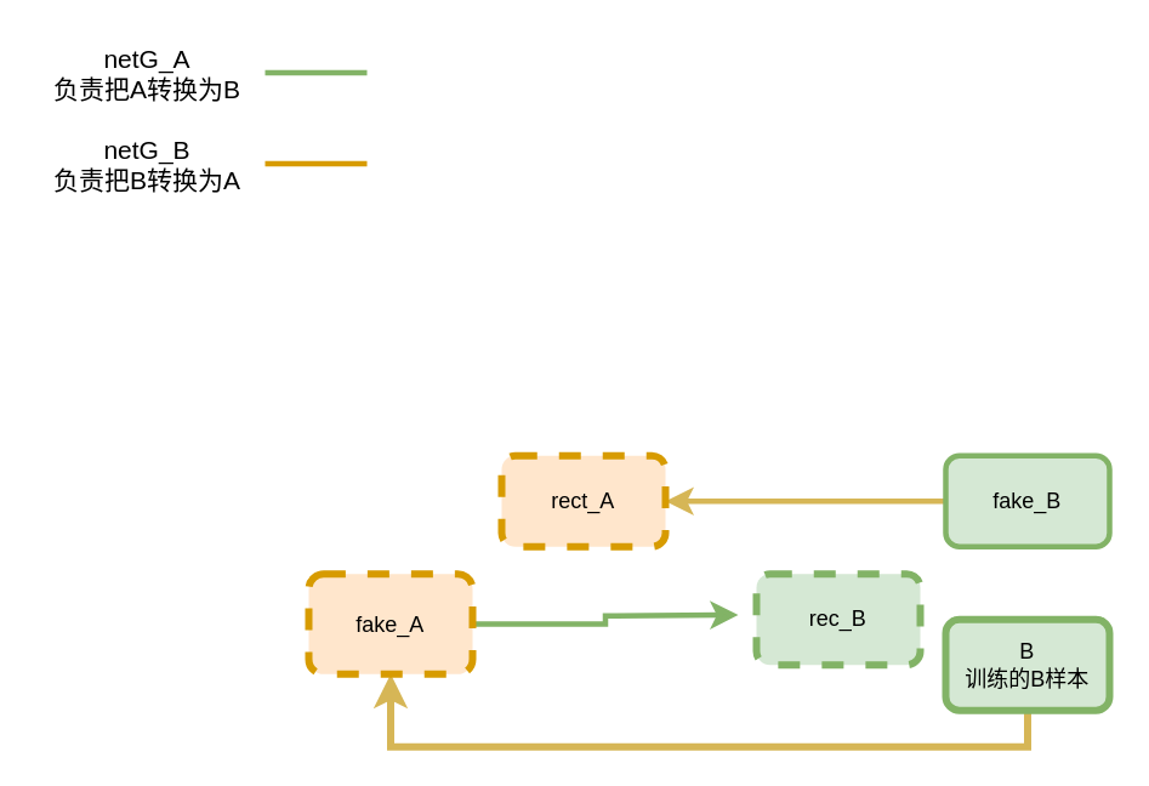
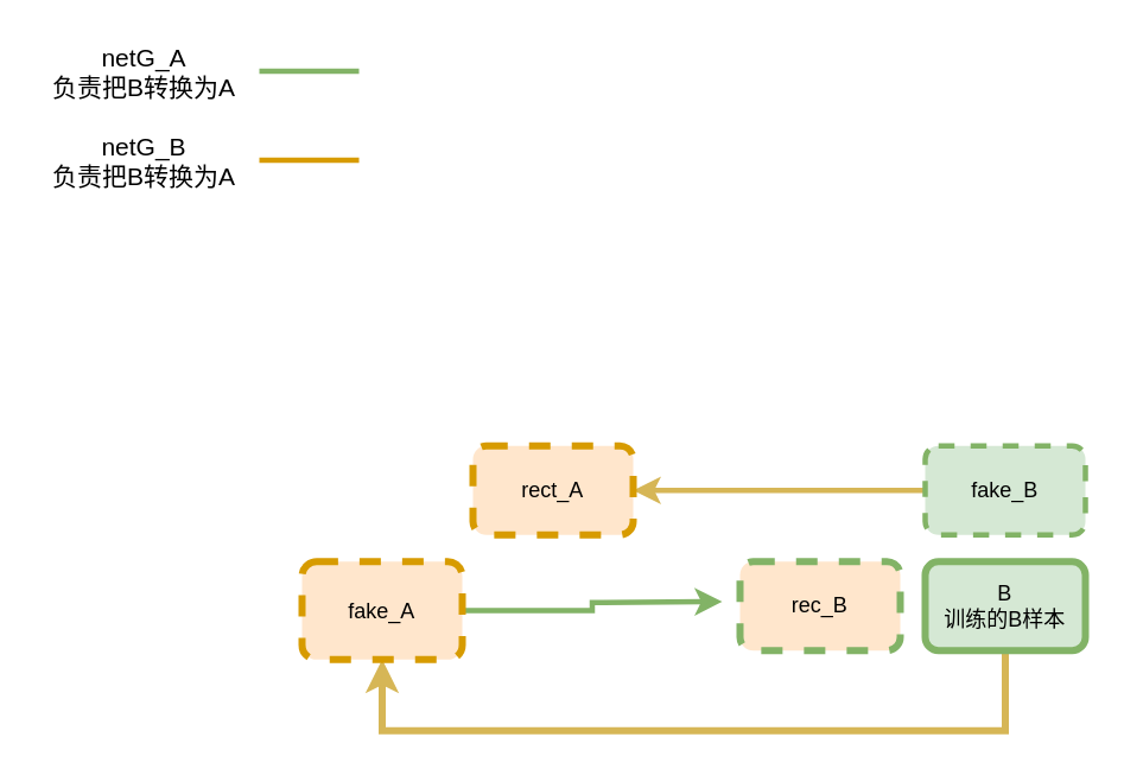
  <mxCell id="0" />
  <mxCell id="1" parent="0" />
  <mxCell id="2" style="edgeStyle=orthogonalEdgeStyle;rounded=0;orthogonalLoop=1;jettySize=auto;html=1;entryX=0.5;entryY=1;entryDx=0;entryDy=0;exitX=0.5;exitY=1;exitDx=0;exitDy=0;fillColor=#fff2cc;strokeColor=#d6b656;strokeWidth=4;" edge="1" parent="1" source="7" target="9"><mxGeometry relative="1" as="geometry"><Array as="points"><mxPoint x="564" y="410" /><mxPoint x="214" y="410" /></Array></mxGeometry></mxCell>
  <mxCell id="3" style="edgeStyle=orthogonalEdgeStyle;rounded=0;orthogonalLoop=1;jettySize=auto;html=1;entryX=1;entryY=0.5;entryDx=0;entryDy=0;fillColor=#fff2cc;strokeColor=#d6b656;strokeWidth=3;" edge="1" parent="1" source="4" target="10"><mxGeometry relative="1" as="geometry" /></mxCell>
- <mxCell id="4" value="fake_B" style="rounded=1;whiteSpace=wrap;html=1;fillColor=#d5e8d4;strokeColor=#82b366;dashed=0;strokeWidth=3;" vertex="1" parent="1"><mxGeometry x="519" y="250" width="90" height="50" as="geometry" /></mxCell>
- <mxCell id="5" value="&lt;font&gt;&lt;font style=&quot;font-size: 14px&quot;&gt;netG_A&lt;br&gt;负责把A转换为B&lt;/font&gt;&lt;br&gt;&lt;/font&gt;" style="text;html=1;align=center;verticalAlign=middle;resizable=0;points=[];autosize=1;strokeColor=none;fillColor=none;" vertex="1" parent="1"><mxGeometry x="20" y="20" width="120" height="40" as="geometry" /></mxCell>
+ <mxCell id="4" value="fake_B" style="rounded=1;whiteSpace=wrap;html=1;fillColor=#d5e8d4;strokeColor=#82b366;dashed=1;strokeWidth=3;" vertex="1" parent="1"><mxGeometry x="519" y="250" width="90" height="50" as="geometry" /></mxCell>
+ <mxCell id="5" value="&lt;font&gt;&lt;font style=&quot;font-size: 14px&quot;&gt;netG_A&lt;br&gt;负责把B转换为A&lt;/font&gt;&lt;br&gt;&lt;/font&gt;" style="text;html=1;align=center;verticalAlign=middle;resizable=0;points=[];autosize=1;strokeColor=none;fillColor=none;" vertex="1" parent="1"><mxGeometry x="20" y="20" width="120" height="40" as="geometry" /></mxCell>
  <mxCell id="6" value="&lt;font&gt;&lt;font style=&quot;font-size: 14px&quot;&gt;netG_B&lt;br&gt;负责把B转换为A&lt;/font&gt;&lt;br&gt;&lt;/font&gt;" style="text;html=1;align=center;verticalAlign=middle;resizable=0;points=[];autosize=1;strokeColor=none;fillColor=none;" vertex="1" parent="1"><mxGeometry x="20" y="70" width="120" height="40" as="geometry" /></mxCell>
- <mxCell id="7" value="B&lt;br&gt;训练的B样本" style="rounded=1;whiteSpace=wrap;html=1;fillColor=#d5e8d4;strokeColor=#82b366;strokeWidth=4;" vertex="1" parent="1"><mxGeometry x="519" y="340" width="90" height="50" as="geometry" /></mxCell>
+ <mxCell id="7" value="B&lt;br&gt;训练的B样本" style="rounded=1;whiteSpace=wrap;html=1;fillColor=#d5e8d4;strokeColor=#82b366;strokeWidth=4;" vertex="1" parent="1"><mxGeometry x="519" y="315" width="90" height="50" as="geometry" /></mxCell>
  <mxCell id="8" style="edgeStyle=orthogonalEdgeStyle;rounded=0;orthogonalLoop=1;jettySize=auto;html=1;fillColor=#d5e8d4;strokeColor=#82b366;strokeWidth=3;" edge="1" parent="1" source="9"><mxGeometry relative="1" as="geometry"><mxPoint x="405" y="337.5" as="targetPoint" /></mxGeometry></mxCell>
  <mxCell id="9" value="fake_A" style="rounded=1;whiteSpace=wrap;html=1;fillColor=#ffe6cc;strokeColor=#d79b00;dashed=1;strokeWidth=4;" vertex="1" parent="1"><mxGeometry x="169" y="315" width="90" height="55" as="geometry" /></mxCell>
- <mxCell id="10" value="rect_A" style="rounded=1;whiteSpace=wrap;html=1;fillColor=#ffe6cc;strokeColor=#d79b00;strokeWidth=4;dashed=1;" vertex="1" parent="1"><mxGeometry x="275" y="250" width="90" height="50" as="geometry" /></mxCell>
- <mxCell id="11" value="rec_B" style="rounded=1;whiteSpace=wrap;html=1;fillColor=#d5e8d4;strokeColor=#82b366;strokeWidth=4;dashed=1;" vertex="1" parent="1"><mxGeometry x="415" y="315" width="90" height="50" as="geometry" /></mxCell>
+ <mxCell id="10" value="rect_A" style="rounded=1;whiteSpace=wrap;html=1;fillColor=#ffe6cc;strokeColor=#d79b00;strokeWidth=4;dashed=1;" vertex="1" parent="1"><mxGeometry x="265" y="250" width="90" height="50" as="geometry" /></mxCell>
+ <mxCell id="11" value="rec_B" style="rounded=1;whiteSpace=wrap;html=1;fillColor=#ffe6cc;strokeColor=#82b366;strokeWidth=4;dashed=1;" vertex="1" parent="1"><mxGeometry x="415" y="315" width="90" height="50" as="geometry" /></mxCell>
  <mxCell id="12" value="" style="endArrow=none;html=1;strokeWidth=3;fillColor=#d5e8d4;strokeColor=#82b366;" edge="1" parent="1"><mxGeometry width="50" height="50" relative="1" as="geometry"><mxPoint x="145" y="39.5" as="sourcePoint" /><mxPoint x="201" y="39.5" as="targetPoint" /></mxGeometry></mxCell>
  <mxCell id="13" value="" style="endArrow=none;html=1;strokeWidth=3;fillColor=#ffe6cc;strokeColor=#d79b00;" edge="1" parent="1"><mxGeometry width="50" height="50" relative="1" as="geometry"><mxPoint x="145" y="89.5" as="sourcePoint" /><mxPoint x="201" y="89.5" as="targetPoint" /></mxGeometry></mxCell>
